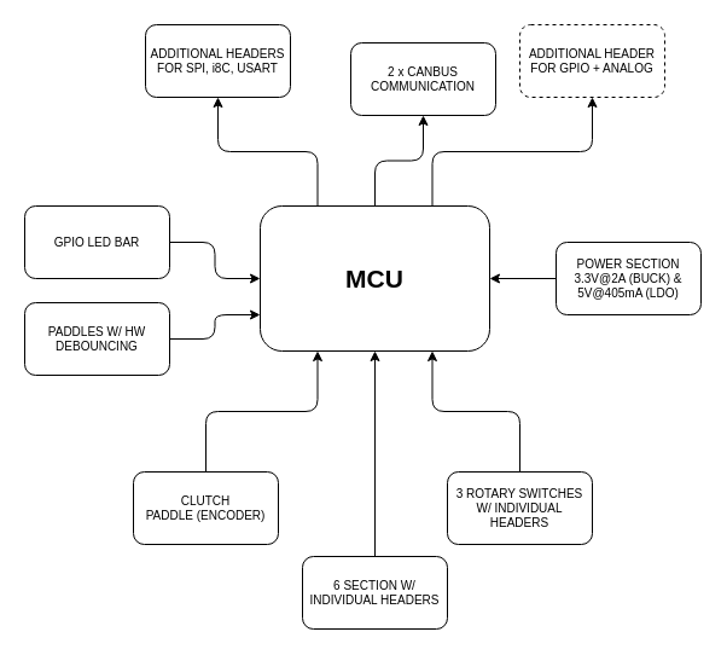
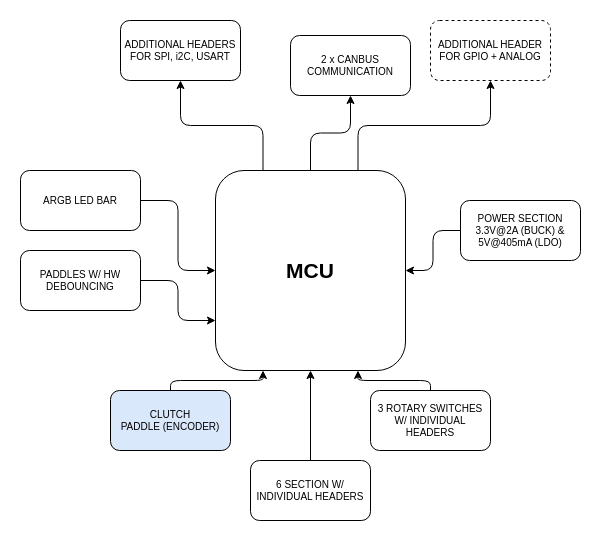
  <mxCell id="0" />
  <mxCell id="1" parent="0" />
  <mxCell id="2" style="edgeStyle=orthogonalEdgeStyle;html=1;entryX=0.5;entryY=1;entryDx=0;entryDy=0;fontSize=10;startArrow=none;startFill=0;endArrow=classic;endFill=1;" edge="1" parent="1" source="4" target="19"><mxGeometry relative="1" as="geometry" /></mxCell>
  <mxCell id="3" style="edgeStyle=orthogonalEdgeStyle;html=1;exitX=0.75;exitY=0;exitDx=0;exitDy=0;entryX=0.5;entryY=1;entryDx=0;entryDy=0;fontSize=10;startArrow=none;startFill=0;endArrow=classic;endFill=1;" edge="1" parent="1" source="4" target="20"><mxGeometry relative="1" as="geometry" /></mxCell>
- <mxCell id="4" value="&lt;font size=&quot;1&quot; style=&quot;&quot;&gt;&lt;b style=&quot;font-size: 21px;&quot;&gt;MCU&lt;/b&gt;&lt;/font&gt;" style="rounded=1;whiteSpace=wrap;html=1;" vertex="1" parent="1"><mxGeometry x="215" y="170" width="190" height="120" as="geometry" /></mxCell>
+ <mxCell id="4" value="&lt;font size=&quot;1&quot; style=&quot;&quot;&gt;&lt;b style=&quot;font-size: 21px;&quot;&gt;MCU&lt;/b&gt;&lt;/font&gt;" style="rounded=1;whiteSpace=wrap;html=1;" vertex="1" parent="1"><mxGeometry x="215" y="170" width="190" height="200" as="geometry" /></mxCell>
  <mxCell id="5" style="edgeStyle=orthogonalEdgeStyle;html=1;entryX=0;entryY=0.75;entryDx=0;entryDy=0;fontSize=10;startArrow=none;startFill=0;endArrow=classic;endFill=1;" edge="1" parent="1" source="6" target="4"><mxGeometry relative="1" as="geometry" /></mxCell>
  <mxCell id="6" value="PADDLES W/ HW DEBOUNCING" style="rounded=1;whiteSpace=wrap;html=1;fontSize=10;" vertex="1" parent="1"><mxGeometry x="20" y="250" width="120" height="60" as="geometry" /></mxCell>
  <mxCell id="7" style="edgeStyle=orthogonalEdgeStyle;html=1;entryX=0.25;entryY=1;entryDx=0;entryDy=0;fontSize=10;" edge="1" parent="1" source="8" target="4"><mxGeometry relative="1" as="geometry" /></mxCell>
- <mxCell id="8" value="CLUTCH&lt;br&gt;PADDLE (ENCODER)" style="rounded=1;whiteSpace=wrap;html=1;fontSize=10;" vertex="1" parent="1"><mxGeometry x="110" y="390" width="120" height="60" as="geometry" /></mxCell>
+ <mxCell id="8" value="CLUTCH&lt;br&gt;PADDLE (ENCODER)" style="rounded=1;whiteSpace=wrap;html=1;fontSize=10;fillColor=#dae8fc;" vertex="1" parent="1"><mxGeometry x="110" y="390" width="120" height="60" as="geometry" /></mxCell>
  <mxCell id="9" style="edgeStyle=orthogonalEdgeStyle;html=1;entryX=0.5;entryY=1;entryDx=0;entryDy=0;fontSize=10;" edge="1" parent="1" source="10" target="4"><mxGeometry relative="1" as="geometry" /></mxCell>
  <mxCell id="10" value="6 SECTION W/ INDIVIDUAL HEADERS" style="rounded=1;whiteSpace=wrap;html=1;fontSize=10;" vertex="1" parent="1"><mxGeometry x="250" y="460" width="120" height="60" as="geometry" /></mxCell>
  <mxCell id="11" style="edgeStyle=orthogonalEdgeStyle;html=1;entryX=0.75;entryY=1;entryDx=0;entryDy=0;fontSize=10;" edge="1" parent="1" source="12" target="4"><mxGeometry relative="1" as="geometry" /></mxCell>
  <mxCell id="12" value="3 ROTARY SWITCHES W/ INDIVIDUAL HEADERS" style="rounded=1;whiteSpace=wrap;html=1;fontSize=10;" vertex="1" parent="1"><mxGeometry x="370" y="390" width="120" height="60" as="geometry" /></mxCell>
  <mxCell id="13" style="edgeStyle=orthogonalEdgeStyle;html=1;fontSize=10;" edge="1" parent="1" source="14" target="4"><mxGeometry relative="1" as="geometry" /></mxCell>
  <mxCell id="14" value="POWER SECTION 3.3V@2A (BUCK) &amp;amp; 5V@405mA (LDO)" style="rounded=1;whiteSpace=wrap;html=1;fontSize=10;" vertex="1" parent="1"><mxGeometry x="460" y="200" width="120" height="60" as="geometry" /></mxCell>
  <mxCell id="15" style="edgeStyle=orthogonalEdgeStyle;html=1;fontSize=10;" edge="1" parent="1" source="16" target="4"><mxGeometry relative="1" as="geometry" /></mxCell>
- <mxCell id="16" value="GPIO LED BAR" style="rounded=1;whiteSpace=wrap;html=1;fontSize=10;" vertex="1" parent="1"><mxGeometry x="20" y="170" width="120" height="60" as="geometry" /></mxCell>
+ <mxCell id="16" value="ARGB LED BAR" style="rounded=1;whiteSpace=wrap;html=1;fontSize=10;" vertex="1" parent="1"><mxGeometry x="20" y="170" width="120" height="60" as="geometry" /></mxCell>
  <mxCell id="17" style="edgeStyle=orthogonalEdgeStyle;html=1;entryX=0.25;entryY=0;entryDx=0;entryDy=0;fontSize=10;startArrow=classic;startFill=1;endArrow=none;endFill=0;" edge="1" parent="1" source="18" target="4"><mxGeometry relative="1" as="geometry" /></mxCell>
- <mxCell id="18" value="ADDITIONAL HEADERS FOR SPI, i8C, USART" style="rounded=1;whiteSpace=wrap;html=1;fontSize=10;" vertex="1" parent="1"><mxGeometry x="120" y="20" width="120" height="60" as="geometry" /></mxCell>
+ <mxCell id="18" value="ADDITIONAL HEADERS FOR SPI, i2C, USART" style="rounded=1;whiteSpace=wrap;html=1;fontSize=10;" vertex="1" parent="1"><mxGeometry x="120" y="20" width="120" height="60" as="geometry" /></mxCell>
  <mxCell id="19" value="2 x CANBUS COMMUNICATION" style="rounded=1;whiteSpace=wrap;html=1;fontSize=10;" vertex="1" parent="1"><mxGeometry x="290" y="35" width="120" height="60" as="geometry" /></mxCell>
  <mxCell id="20" value="ADDITIONAL HEADER FOR GPIO + ANALOG" style="rounded=1;whiteSpace=wrap;html=1;fontSize=10;dashed=1;" vertex="1" parent="1"><mxGeometry x="430" y="20" width="120" height="60" as="geometry" /></mxCell>
